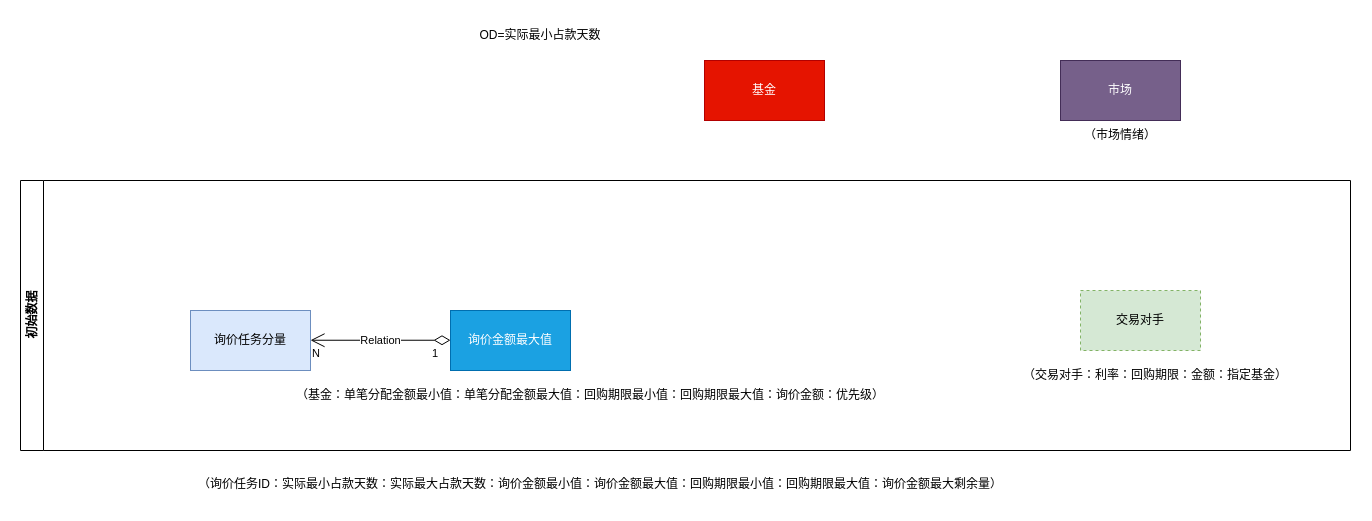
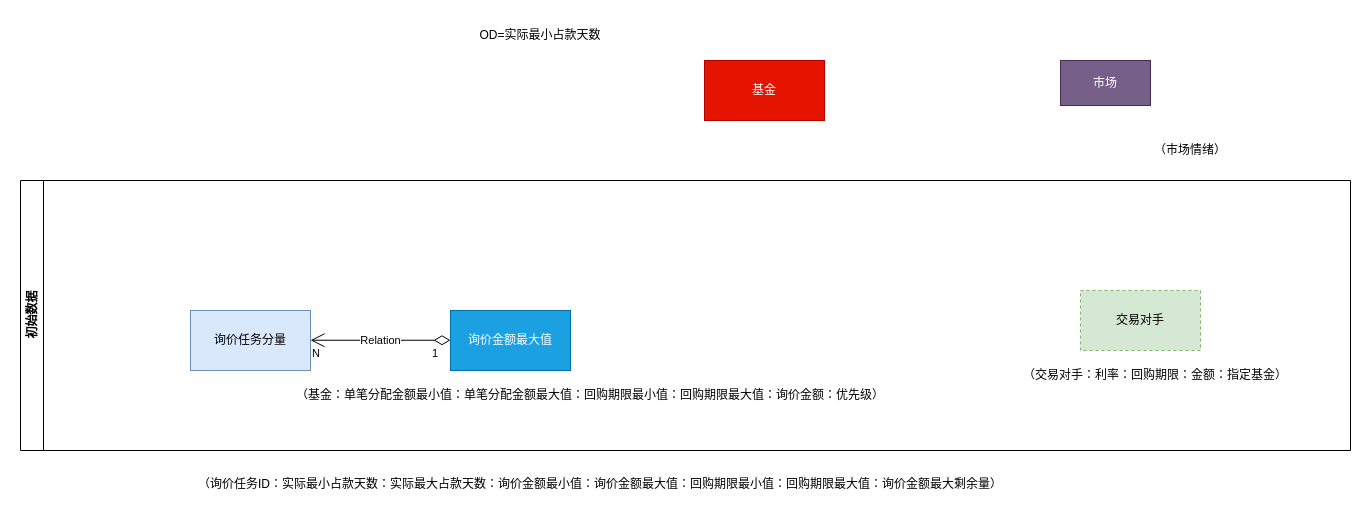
  <mxCell id="0" />
  <mxCell id="1" parent="0" />
  <mxCell id="2" value="OD=实际最小占款天数&lt;br&gt;" style="text;html=1;strokeColor=none;fillColor=none;align=center;verticalAlign=middle;whiteSpace=wrap;rounded=0;" vertex="1" parent="1"><mxGeometry x="430" y="20" width="220" height="30" as="geometry" /></mxCell>
  <mxCell id="3" value="询价金额最大值" style="rounded=0;whiteSpace=wrap;html=1;fillColor=#1ba1e2;strokeColor=#006EAF;fontColor=#ffffff;" vertex="1" parent="1"><mxGeometry x="450" y="310" width="120" height="60" as="geometry" /></mxCell>
  <mxCell id="4" value="Relation" style="endArrow=open;html=1;endSize=12;startArrow=diamondThin;startSize=14;startFill=0;edgeStyle=orthogonalEdgeStyle;rounded=0;entryX=1;entryY=0.5;entryDx=0;entryDy=0;" edge="1" parent="1"><mxGeometry relative="1" as="geometry"><mxPoint x="450" y="339.74" as="sourcePoint" /><mxPoint x="310" y="339.74" as="targetPoint" /></mxGeometry></mxCell>
  <mxCell id="5" value="1" style="edgeLabel;resizable=0;html=1;align=left;verticalAlign=top;" connectable="0" vertex="1" parent="4"><mxGeometry x="-1" relative="1" as="geometry"><mxPoint x="-20" as="offset" /></mxGeometry></mxCell>
  <mxCell id="6" value="N" style="edgeLabel;resizable=0;html=1;align=right;verticalAlign=top;" connectable="0" vertex="1" parent="4"><mxGeometry x="1" relative="1" as="geometry"><mxPoint x="10" as="offset" /></mxGeometry></mxCell>
  <mxCell id="7" value="询价任务分量" style="rounded=0;whiteSpace=wrap;html=1;fillColor=#dae8fc;strokeColor=#6c8ebf;" vertex="1" parent="1"><mxGeometry x="190" y="310" width="120" height="60" as="geometry" /></mxCell>
  <mxCell id="8" value="初始数据" style="swimlane;horizontal=0;whiteSpace=wrap;html=1;" vertex="1" parent="1"><mxGeometry x="20" y="180" width="1330" height="270" as="geometry" /></mxCell>
  <mxCell id="9" value="（基金：单笔分配金额最小值：单笔分配金额最大值：回购期限最小值：回购期限最大值：询价金额：优先级）" style="text;html=1;strokeColor=none;fillColor=none;align=center;verticalAlign=middle;whiteSpace=wrap;rounded=0;" vertex="1" parent="8"><mxGeometry x="270" y="200" width="600" height="30" as="geometry" /></mxCell>
  <mxCell id="10" value="交易对手" style="rounded=0;whiteSpace=wrap;html=1;fillColor=#d5e8d4;strokeColor=#82b366;dashed=1;" vertex="1" parent="8"><mxGeometry x="1060" y="110" width="120" height="60" as="geometry" /></mxCell>
  <mxCell id="11" value="（交易对手：利率：回购期限：金额：指定基金）" style="text;html=1;strokeColor=none;fillColor=none;align=center;verticalAlign=middle;whiteSpace=wrap;rounded=0;" vertex="1" parent="8"><mxGeometry x="980" y="180" width="310" height="30" as="geometry" /></mxCell>
  <mxCell id="12" value="（询价任务ID：实际最小占款天数：实际最大占款天数：询价金额最小值：询价金额最大值：回购期限最小值：回购期限最大值：询价金额最大剩余量）" style="text;html=1;strokeColor=none;fillColor=none;align=center;verticalAlign=middle;whiteSpace=wrap;rounded=0;" vertex="1" parent="1"><mxGeometry x="190" y="469" width="820" height="30" as="geometry" /></mxCell>
  <mxCell id="13" value="基金" style="rounded=0;whiteSpace=wrap;html=1;fillColor=#e51400;fontColor=#ffffff;strokeColor=#B20000;" vertex="1" parent="1"><mxGeometry x="704" y="60" width="120" height="60" as="geometry" /></mxCell>
- <mxCell id="14" value="市场" style="rounded=0;whiteSpace=wrap;html=1;fillColor=#76608a;fontColor=#ffffff;strokeColor=#432D57;" vertex="1" parent="1"><mxGeometry x="1060" y="60" width="120" height="60" as="geometry" /></mxCell>
- <mxCell id="15" value="（市场情绪）" style="text;html=1;strokeColor=none;fillColor=none;align=center;verticalAlign=middle;whiteSpace=wrap;rounded=0;" vertex="1" parent="1"><mxGeometry x="1080" y="120" width="80" height="30" as="geometry" /></mxCell>
+ <mxCell id="14" value="市场" style="rounded=0;whiteSpace=wrap;html=1;fillColor=#76608a;fontColor=#ffffff;strokeColor=#432D57;" vertex="1" parent="1"><mxGeometry x="1060" y="60" width="90" height="45" as="geometry" /></mxCell>
+ <mxCell id="15" value="（市场情绪）" style="text;html=1;strokeColor=none;fillColor=none;align=center;verticalAlign=middle;whiteSpace=wrap;rounded=0;" vertex="1" parent="1"><mxGeometry x="1150" y="135" width="80" height="30" as="geometry" /></mxCell>
